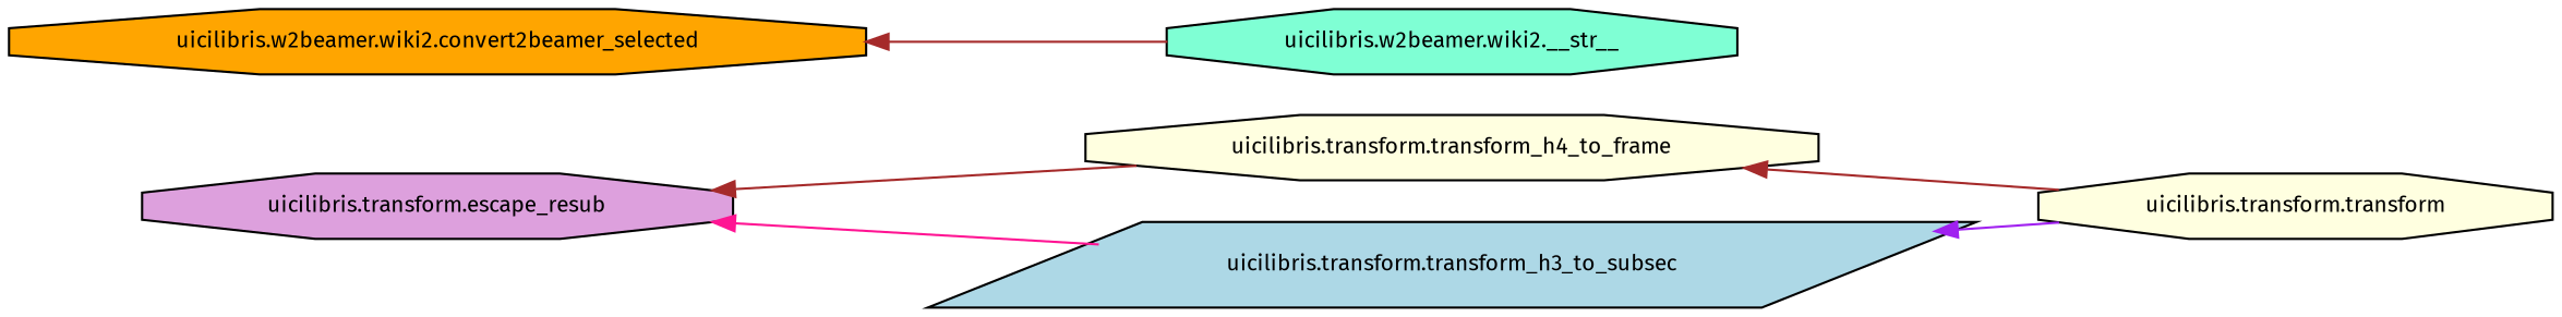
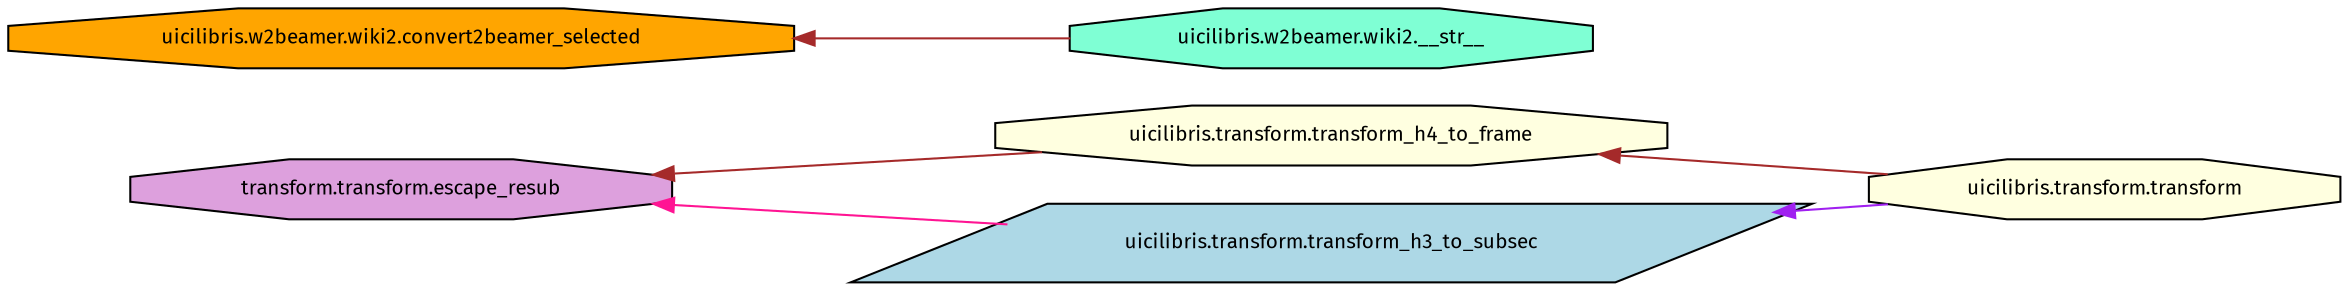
  digraph {
    fontname="Fira Sans"
    rankdir=LR
    node [color=black fillcolor=lightyellow fontname="Fira Sans" fontsize=10 shape=octagon style=filled]
    edge [color=brown dir=back fontname="Fira Sans" fontsize=10 labelfontname=FreeSans labelfontsize=10 style=solid]
-   n1 [fillcolor=plum fontcolor=black height=0.2 label="uicilibris.transform.escape_resub" width=0.4]
+   n1 [fillcolor=plum fontcolor=black height=0.2 label="transform.transform.escape_resub" width=0.4]
    n2 [height=0.2 label="uicilibris.transform.transform_h4_to_frame" width=0.4]
    n3 [fillcolor=lightblue height=0.2 label="uicilibris.transform.transform_h3_to_subsec" shape=parallelogram width=0.4]
    n4 [height=0.2 label="uicilibris.transform.transform" width=0.4]
    n5 [fillcolor=aquamarine height=0.2 label="uicilibris.w2beamer.wiki2.__str__" width=0.4]
    n6 [fillcolor=orange height=0.2 label="uicilibris.w2beamer.wiki2.convert2beamer_selected" width=0.4]
    n1 -> n2
    n1 -> n3 [color=deeppink]
    n2 -> n4
    n3 -> n4 [color=purple]
    n6 -> n5
  }
